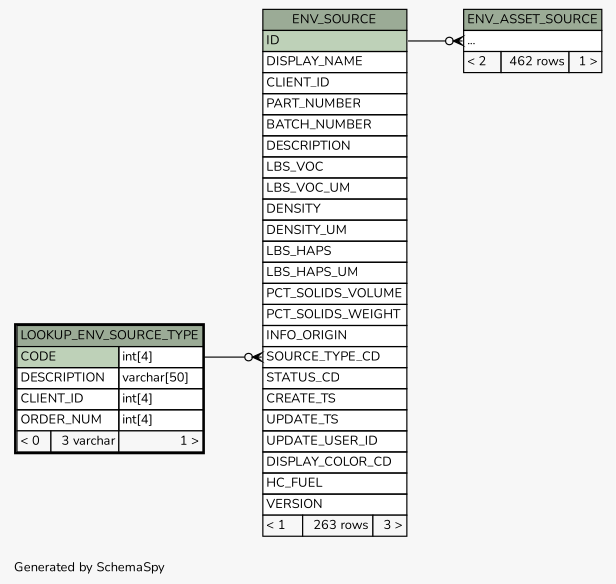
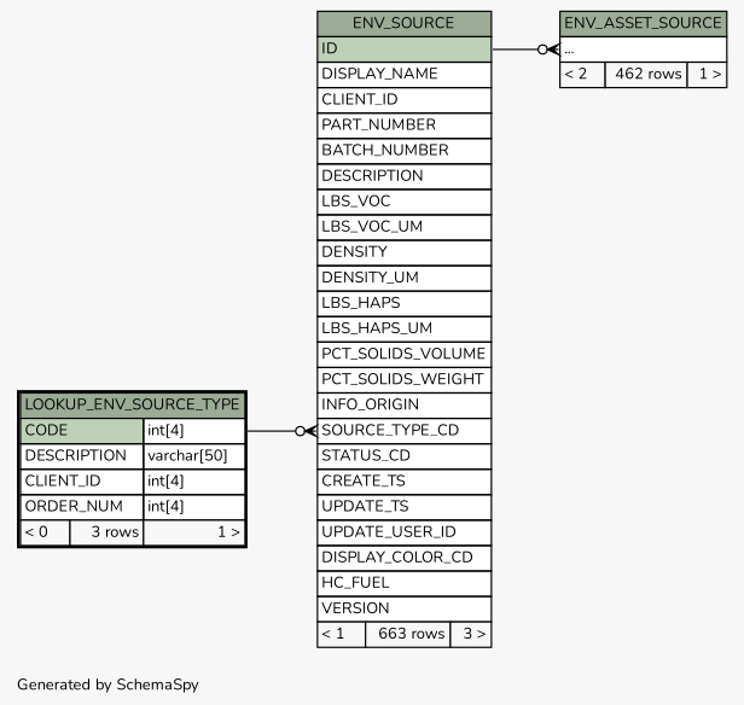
  digraph {
    bgcolor="#f7f7f7"
    fontname=Nunito
    fontsize=11
    label="\nGenerated by SchemaSpy"
    labeljust=l
    nodesep=0.18
    rankdir=RL
    ranksep=0.46
    node [fontname=Nunito fontsize=11 shape=plaintext]
    edge [arrowhead=none arrowsize=0.8 arrowtail=crowodot dir=back fontname=Nunito]
    n1 [label=<     <TABLE BORDER="0" CELLBORDER="1" CELLSPACING="0" BGCOLOR="#ffffff">       <TR><TD COLSPAN="3" BGCOLOR="#9bab96" ALIGN="CENTER">ENV_ASSET_SOURCE</TD></TR>       <TR><TD PORT="elipses" COLSPAN="3" ALIGN="LEFT">...</TD></TR>       <TR><TD ALIGN="LEFT" BGCOLOR="#f7f7f7">&lt; 2</TD><TD ALIGN="RIGHT" BGCOLOR="#f7f7f7">462 rows</TD><TD ALIGN="RIGHT" BGCOLOR="#f7f7f7">1 &gt;</TD></TR>     </TABLE>>]
-   n2 [label=<     <TABLE BORDER="0" CELLBORDER="1" CELLSPACING="0" BGCOLOR="#ffffff">       <TR><TD COLSPAN="3" BGCOLOR="#9bab96" ALIGN="CENTER">ENV_SOURCE</TD></TR>       <TR><TD PORT="ID" COLSPAN="3" BGCOLOR="#bed1b8" ALIGN="LEFT">ID</TD></TR>       <TR><TD PORT="DISPLAY_NAME" COLSPAN="3" ALIGN="LEFT">DISPLAY_NAME</TD></TR>       <TR><TD PORT="CLIENT_ID" COLSPAN="3" ALIGN="LEFT">CLIENT_ID</TD></TR>       <TR><TD PORT="PART_NUMBER" COLSPAN="3" ALIGN="LEFT">PART_NUMBER</TD></TR>       <TR><TD PORT="BATCH_NUMBER" COLSPAN="3" ALIGN="LEFT">BATCH_NUMBER</TD></TR>       <TR><TD PORT="DESCRIPTION" COLSPAN="3" ALIGN="LEFT">DESCRIPTION</TD></TR>       <TR><TD PORT="LBS_VOC" COLSPAN="3" ALIGN="LEFT">LBS_VOC</TD></TR>       <TR><TD PORT="LBS_VOC_UM" COLSPAN="3" ALIGN="LEFT">LBS_VOC_UM</TD></TR>       <TR><TD PORT="DENSITY" COLSPAN="3" ALIGN="LEFT">DENSITY</TD></TR>       <TR><TD PORT="DENSITY_UM" COLSPAN="3" ALIGN="LEFT">DENSITY_UM</TD></TR>       <TR><TD PORT="LBS_HAPS" COLSPAN="3" ALIGN="LEFT">LBS_HAPS</TD></TR>       <TR><TD PORT="LBS_HAPS_UM" COLSPAN="3" ALIGN="LEFT">LBS_HAPS_UM</TD></TR>       <TR><TD PORT="PCT_SOLIDS_VOLUME" COLSPAN="3" ALIGN="LEFT">PCT_SOLIDS_VOLUME</TD></TR>       <TR><TD PORT="PCT_SOLIDS_WEIGHT" COLSPAN="3" ALIGN="LEFT">PCT_SOLIDS_WEIGHT</TD></TR>       <TR><TD PORT="INFO_ORIGIN" COLSPAN="3" ALIGN="LEFT">INFO_ORIGIN</TD></TR>       <TR><TD PORT="SOURCE_TYPE_CD" COLSPAN="3" ALIGN="LEFT">SOURCE_TYPE_CD</TD></TR>       <TR><TD PORT="STATUS_CD" COLSPAN="3" ALIGN="LEFT">STATUS_CD</TD></TR>       <TR><TD PORT="CREATE_TS" COLSPAN="3" ALIGN="LEFT">CREATE_TS</TD></TR>       <TR><TD PORT="UPDATE_TS" COLSPAN="3" ALIGN="LEFT">UPDATE_TS</TD></TR>       <TR><TD PORT="UPDATE_USER_ID" COLSPAN="3" ALIGN="LEFT">UPDATE_USER_ID</TD></TR>       <TR><TD PORT="DISPLAY_COLOR_CD" COLSPAN="3" ALIGN="LEFT">DISPLAY_COLOR_CD</TD></TR>       <TR><TD PORT="HC_FUEL" COLSPAN="3" ALIGN="LEFT">HC_FUEL</TD></TR>       <TR><TD PORT="VERSION" COLSPAN="3" ALIGN="LEFT">VERSION</TD></TR>       <TR><TD ALIGN="LEFT" BGCOLOR="#f7f7f7">&lt; 1</TD><TD ALIGN="RIGHT" BGCOLOR="#f7f7f7">263 rows</TD><TD ALIGN="RIGHT" BGCOLOR="#f7f7f7">3 &gt;</TD></TR>     </TABLE>>]
-   n3 [label=<     <TABLE BORDER="2" CELLBORDER="1" CELLSPACING="0" BGCOLOR="#ffffff">       <TR><TD COLSPAN="3" BGCOLOR="#9bab96" ALIGN="CENTER">LOOKUP_ENV_SOURCE_TYPE</TD></TR>       <TR><TD PORT="CODE" COLSPAN="2" BGCOLOR="#bed1b8" ALIGN="LEFT">CODE</TD><TD PORT="CODE.type" ALIGN="LEFT">int[4]</TD></TR>       <TR><TD PORT="DESCRIPTION" COLSPAN="2" ALIGN="LEFT">DESCRIPTION</TD><TD PORT="DESCRIPTION.type" ALIGN="LEFT">varchar[50]</TD></TR>       <TR><TD PORT="CLIENT_ID" COLSPAN="2" ALIGN="LEFT">CLIENT_ID</TD><TD PORT="CLIENT_ID.type" ALIGN="LEFT">int[4]</TD></TR>       <TR><TD PORT="ORDER_NUM" COLSPAN="2" ALIGN="LEFT">ORDER_NUM</TD><TD PORT="ORDER_NUM.type" ALIGN="LEFT">int[4]</TD></TR>       <TR><TD ALIGN="LEFT" BGCOLOR="#f7f7f7">&lt; 0</TD><TD ALIGN="RIGHT" BGCOLOR="#f7f7f7">3 varchar</TD><TD ALIGN="RIGHT" BGCOLOR="#f7f7f7">1 &gt;</TD></TR>     </TABLE>>]
+   n2 [label=<     <TABLE BORDER="0" CELLBORDER="1" CELLSPACING="0" BGCOLOR="#ffffff">       <TR><TD COLSPAN="3" BGCOLOR="#9bab96" ALIGN="CENTER">ENV_SOURCE</TD></TR>       <TR><TD PORT="ID" COLSPAN="3" BGCOLOR="#bed1b8" ALIGN="LEFT">ID</TD></TR>       <TR><TD PORT="DISPLAY_NAME" COLSPAN="3" ALIGN="LEFT">DISPLAY_NAME</TD></TR>       <TR><TD PORT="CLIENT_ID" COLSPAN="3" ALIGN="LEFT">CLIENT_ID</TD></TR>       <TR><TD PORT="PART_NUMBER" COLSPAN="3" ALIGN="LEFT">PART_NUMBER</TD></TR>       <TR><TD PORT="BATCH_NUMBER" COLSPAN="3" ALIGN="LEFT">BATCH_NUMBER</TD></TR>       <TR><TD PORT="DESCRIPTION" COLSPAN="3" ALIGN="LEFT">DESCRIPTION</TD></TR>       <TR><TD PORT="LBS_VOC" COLSPAN="3" ALIGN="LEFT">LBS_VOC</TD></TR>       <TR><TD PORT="LBS_VOC_UM" COLSPAN="3" ALIGN="LEFT">LBS_VOC_UM</TD></TR>       <TR><TD PORT="DENSITY" COLSPAN="3" ALIGN="LEFT">DENSITY</TD></TR>       <TR><TD PORT="DENSITY_UM" COLSPAN="3" ALIGN="LEFT">DENSITY_UM</TD></TR>       <TR><TD PORT="LBS_HAPS" COLSPAN="3" ALIGN="LEFT">LBS_HAPS</TD></TR>       <TR><TD PORT="LBS_HAPS_UM" COLSPAN="3" ALIGN="LEFT">LBS_HAPS_UM</TD></TR>       <TR><TD PORT="PCT_SOLIDS_VOLUME" COLSPAN="3" ALIGN="LEFT">PCT_SOLIDS_VOLUME</TD></TR>       <TR><TD PORT="PCT_SOLIDS_WEIGHT" COLSPAN="3" ALIGN="LEFT">PCT_SOLIDS_WEIGHT</TD></TR>       <TR><TD PORT="INFO_ORIGIN" COLSPAN="3" ALIGN="LEFT">INFO_ORIGIN</TD></TR>       <TR><TD PORT="SOURCE_TYPE_CD" COLSPAN="3" ALIGN="LEFT">SOURCE_TYPE_CD</TD></TR>       <TR><TD PORT="STATUS_CD" COLSPAN="3" ALIGN="LEFT">STATUS_CD</TD></TR>       <TR><TD PORT="CREATE_TS" COLSPAN="3" ALIGN="LEFT">CREATE_TS</TD></TR>       <TR><TD PORT="UPDATE_TS" COLSPAN="3" ALIGN="LEFT">UPDATE_TS</TD></TR>       <TR><TD PORT="UPDATE_USER_ID" COLSPAN="3" ALIGN="LEFT">UPDATE_USER_ID</TD></TR>       <TR><TD PORT="DISPLAY_COLOR_CD" COLSPAN="3" ALIGN="LEFT">DISPLAY_COLOR_CD</TD></TR>       <TR><TD PORT="HC_FUEL" COLSPAN="3" ALIGN="LEFT">HC_FUEL</TD></TR>       <TR><TD PORT="VERSION" COLSPAN="3" ALIGN="LEFT">VERSION</TD></TR>       <TR><TD ALIGN="LEFT" BGCOLOR="#f7f7f7">&lt; 1</TD><TD ALIGN="RIGHT" BGCOLOR="#f7f7f7">663 rows</TD><TD ALIGN="RIGHT" BGCOLOR="#f7f7f7">3 &gt;</TD></TR>     </TABLE>>]
+   n3 [label=<     <TABLE BORDER="2" CELLBORDER="1" CELLSPACING="0" BGCOLOR="#ffffff">       <TR><TD COLSPAN="3" BGCOLOR="#9bab96" ALIGN="CENTER">LOOKUP_ENV_SOURCE_TYPE</TD></TR>       <TR><TD PORT="CODE" COLSPAN="2" BGCOLOR="#bed1b8" ALIGN="LEFT">CODE</TD><TD PORT="CODE.type" ALIGN="LEFT">int[4]</TD></TR>       <TR><TD PORT="DESCRIPTION" COLSPAN="2" ALIGN="LEFT">DESCRIPTION</TD><TD PORT="DESCRIPTION.type" ALIGN="LEFT">varchar[50]</TD></TR>       <TR><TD PORT="CLIENT_ID" COLSPAN="2" ALIGN="LEFT">CLIENT_ID</TD><TD PORT="CLIENT_ID.type" ALIGN="LEFT">int[4]</TD></TR>       <TR><TD PORT="ORDER_NUM" COLSPAN="2" ALIGN="LEFT">ORDER_NUM</TD><TD PORT="ORDER_NUM.type" ALIGN="LEFT">int[4]</TD></TR>       <TR><TD ALIGN="LEFT" BGCOLOR="#f7f7f7">&lt; 0</TD><TD ALIGN="RIGHT" BGCOLOR="#f7f7f7">3 rows</TD><TD ALIGN="RIGHT" BGCOLOR="#f7f7f7">1 &gt;</TD></TR>     </TABLE>>]
    n1 -> n2 [headport="ID:e" tailport="elipses:w"]
    n2 -> n3 [headport="CODE.type:e" tailport="SOURCE_TYPE_CD:w"]
  }
